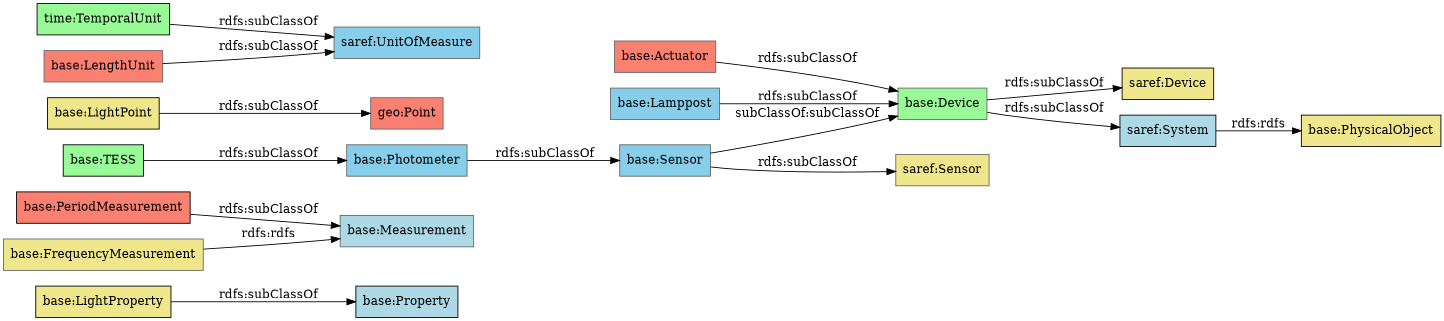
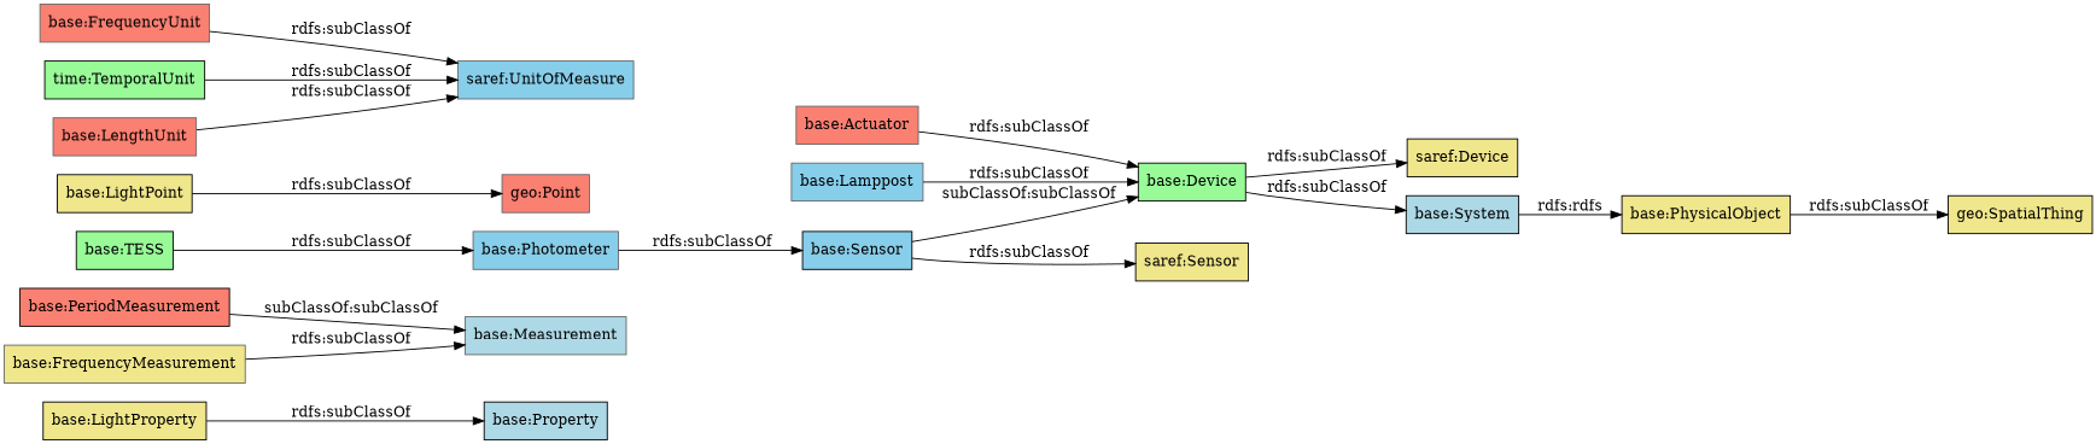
  digraph {
    rankdir=LR
    node [color=black fillcolor=khaki shape=rectangle style=filled]
    "base:LightProperty"
    "base:Property" [fillcolor=lightblue]
    "base:Measurement" [color=gray40 fillcolor=lightblue]
    "base:Lamppost" [color=gray40 fillcolor=skyblue]
-   "base:Device" [color=gray40 fillcolor=palegreen]
+   "base:Device" [fillcolor=palegreen]
    "saref:Device"
-   "base:System" [fillcolor=lightblue label="saref:System"]
+   "base:System" [fillcolor=lightblue]
    "base:LightPoint"
    "geo:Point" [color=gray40 fillcolor=salmon]
    "base:PeriodMeasurement" [fillcolor=salmon]
+   "base:FrequencyUnit" [color=gray40 fillcolor=salmon]
    "saref:UnitOfMeasure" [color=gray40 fillcolor=skyblue]
-   "base:Sensor" [color=gray40 fillcolor=skyblue]
-   "saref:Sensor" [color=gray40]
+   "base:Sensor" [fillcolor=skyblue]
+   "saref:Sensor"
    "base:PhysicalObject"
+   "geo:SpatialThing"
    "base:TESS" [fillcolor=palegreen]
    "base:Photometer" [color=gray40 fillcolor=skyblue]
    "base:Actuator" [color=gray40 fillcolor=salmon]
    "time:TemporalUnit" [fillcolor=palegreen]
    "base:LengthUnit" [color=gray40 fillcolor=salmon]
    "base:FrequencyMeasurement" [color=gray40]
    "base:LightProperty" -> "base:Property" [label="rdfs:subClassOf"]
    "base:Lamppost" -> "base:Device" [label="rdfs:subClassOf"]
    "base:Device" -> "saref:Device" [label="rdfs:subClassOf"]
    "base:Device" -> "base:System" [label="rdfs:subClassOf"]
    "base:System" -> "base:PhysicalObject" [label="rdfs:rdfs"]
    "base:LightPoint" -> "geo:Point" [label="rdfs:subClassOf"]
-   "base:PeriodMeasurement" -> "base:Measurement" [label="rdfs:subClassOf"]
+   "base:PeriodMeasurement" -> "base:Measurement" [label="subClassOf:subClassOf"]
+   "base:FrequencyUnit" -> "saref:UnitOfMeasure" [label="rdfs:subClassOf"]
    "base:Sensor" -> "base:Device" [label="subClassOf:subClassOf"]
    "base:Sensor" -> "saref:Sensor" [label="rdfs:subClassOf"]
+   "base:PhysicalObject" -> "geo:SpatialThing" [label="rdfs:subClassOf"]
    "base:TESS" -> "base:Photometer" [label="rdfs:subClassOf"]
    "base:Photometer" -> "base:Sensor" [label="rdfs:subClassOf"]
    "base:Actuator" -> "base:Device" [label="rdfs:subClassOf"]
    "time:TemporalUnit" -> "saref:UnitOfMeasure" [label="rdfs:subClassOf"]
    "base:LengthUnit" -> "saref:UnitOfMeasure" [label="rdfs:subClassOf"]
-   "base:FrequencyMeasurement" -> "base:Measurement" [label="rdfs:rdfs"]
+   "base:FrequencyMeasurement" -> "base:Measurement" [label="rdfs:subClassOf"]
  }
